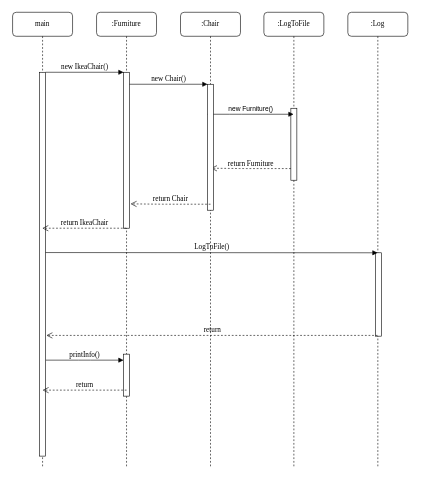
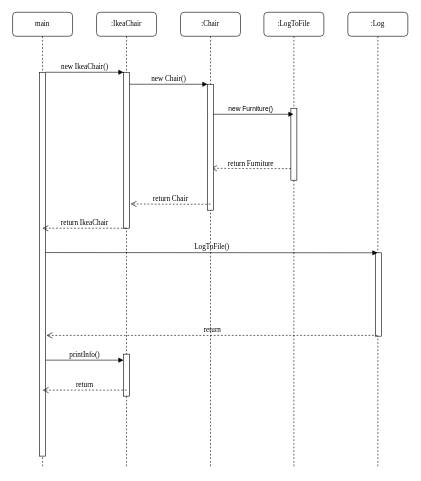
  <mxCell id="0" />
  <mxCell id="1" parent="0" />
- <mxCell id="2" value=":Furniture" style="shape=umlLifeline;perimeter=lifelinePerimeter;whiteSpace=wrap;html=1;container=1;collapsible=0;recursiveResize=0;outlineConnect=0;rounded=1;shadow=0;comic=0;labelBackgroundColor=none;strokeWidth=1;fontFamily=Verdana;fontSize=12;align=center;" parent="1" vertex="1"><mxGeometry x="160" y="20" width="100" height="760" as="geometry" /></mxCell>
+ <mxCell id="2" value=":IkeaChair" style="shape=umlLifeline;perimeter=lifelinePerimeter;whiteSpace=wrap;html=1;container=1;collapsible=0;recursiveResize=0;outlineConnect=0;rounded=1;shadow=0;comic=0;labelBackgroundColor=none;strokeWidth=1;fontFamily=Verdana;fontSize=12;align=center;" parent="1" vertex="1"><mxGeometry x="160" y="20" width="100" height="760" as="geometry" /></mxCell>
  <mxCell id="3" value="" style="html=1;points=[];perimeter=orthogonalPerimeter;rounded=0;shadow=0;comic=0;labelBackgroundColor=none;strokeWidth=1;fontFamily=Verdana;fontSize=12;align=center;" parent="2" vertex="1"><mxGeometry x="45" y="100" width="10" height="260" as="geometry" /></mxCell>
  <mxCell id="4" value="" style="html=1;points=[];perimeter=orthogonalPerimeter;rounded=0;shadow=0;comic=0;labelBackgroundColor=none;strokeWidth=1;fontFamily=Verdana;fontSize=12;align=center;" parent="2" vertex="1"><mxGeometry x="45" y="570" width="10" height="70" as="geometry" /></mxCell>
  <mxCell id="5" value="printInfo()" style="html=1;verticalAlign=bottom;endArrow=block;entryX=0;entryY=0;labelBackgroundColor=none;fontFamily=Verdana;fontSize=12;edgeStyle=elbowEdgeStyle;elbow=vertical;" parent="2" edge="1"><mxGeometry relative="1" as="geometry"><mxPoint x="-85" y="580" as="sourcePoint" /><mxPoint x="45" y="580.0" as="targetPoint" /></mxGeometry></mxCell>
  <mxCell id="6" value=":LogToFile" style="shape=umlLifeline;perimeter=lifelinePerimeter;whiteSpace=wrap;html=1;container=1;collapsible=0;recursiveResize=0;outlineConnect=0;rounded=1;shadow=0;comic=0;labelBackgroundColor=none;strokeWidth=1;fontFamily=Verdana;fontSize=12;align=center;" parent="1" vertex="1"><mxGeometry x="439" y="20" width="100" height="760" as="geometry" /></mxCell>
  <mxCell id="7" value="" style="html=1;points=[];perimeter=orthogonalPerimeter;rounded=0;shadow=0;comic=0;labelBackgroundColor=none;strokeWidth=1;fontFamily=Verdana;fontSize=12;align=center;" parent="6" vertex="1"><mxGeometry x="45" y="160" width="10" height="120" as="geometry" /></mxCell>
  <mxCell id="8" value="&lt;span style=&quot;font-family: &amp;#34;helvetica&amp;#34; ; font-size: 11px&quot;&gt;new Furniture()&lt;/span&gt;" style="html=1;verticalAlign=bottom;endArrow=block;labelBackgroundColor=none;fontFamily=Verdana;fontSize=12;edgeStyle=elbowEdgeStyle;elbow=vertical;" parent="6" target="6" edge="1"><mxGeometry relative="1" as="geometry"><mxPoint x="-94" y="170" as="sourcePoint" /><mxPoint x="36" y="170.0" as="targetPoint" /></mxGeometry></mxCell>
  <mxCell id="9" value="return Furniture" style="html=1;verticalAlign=bottom;endArrow=open;dashed=1;endSize=8;labelBackgroundColor=none;fontFamily=Verdana;fontSize=12;entryX=1.167;entryY=0.844;entryDx=0;entryDy=0;entryPerimeter=0;" parent="6" edge="1"><mxGeometry relative="1" as="geometry"><mxPoint x="-88.33" y="260.0" as="targetPoint" /><mxPoint x="45" y="260.56" as="sourcePoint" /><Array as="points"><mxPoint x="-34.5" y="260.56" /></Array></mxGeometry></mxCell>
  <mxCell id="10" value=":Log" style="shape=umlLifeline;perimeter=lifelinePerimeter;whiteSpace=wrap;html=1;container=1;collapsible=0;recursiveResize=0;outlineConnect=0;rounded=1;shadow=0;comic=0;labelBackgroundColor=none;strokeWidth=1;fontFamily=Verdana;fontSize=12;align=center;" parent="1" vertex="1"><mxGeometry x="579" y="20" width="100" height="760" as="geometry" /></mxCell>
  <mxCell id="11" value="main" style="shape=umlLifeline;perimeter=lifelinePerimeter;whiteSpace=wrap;html=1;container=1;collapsible=0;recursiveResize=0;outlineConnect=0;rounded=1;shadow=0;comic=0;labelBackgroundColor=none;strokeWidth=1;fontFamily=Verdana;fontSize=12;align=center;" parent="1" vertex="1"><mxGeometry x="20" y="20" width="100" height="760" as="geometry" /></mxCell>
  <mxCell id="12" value="" style="html=1;points=[];perimeter=orthogonalPerimeter;rounded=0;shadow=0;comic=0;labelBackgroundColor=none;strokeWidth=1;fontFamily=Verdana;fontSize=12;align=center;" parent="11" vertex="1"><mxGeometry x="45" y="100" width="10" height="640" as="geometry" /></mxCell>
  <mxCell id="13" value="" style="html=1;points=[];perimeter=orthogonalPerimeter;rounded=0;shadow=0;comic=0;labelBackgroundColor=none;strokeWidth=1;fontFamily=Verdana;fontSize=12;align=center;" parent="1" vertex="1"><mxGeometry x="625" y="421" width="10" height="139" as="geometry" /></mxCell>
  <mxCell id="14" value="new IkeaChair()" style="html=1;verticalAlign=bottom;endArrow=block;entryX=0;entryY=0;labelBackgroundColor=none;fontFamily=Verdana;fontSize=12;edgeStyle=elbowEdgeStyle;elbow=vertical;" parent="1" source="12" target="3" edge="1"><mxGeometry relative="1" as="geometry"><mxPoint x="140" y="130" as="sourcePoint" /></mxGeometry></mxCell>
  <mxCell id="15" value="new Chair()" style="html=1;verticalAlign=bottom;endArrow=block;entryX=0;entryY=0;labelBackgroundColor=none;fontFamily=Verdana;fontSize=12;edgeStyle=elbowEdgeStyle;elbow=vertical;" parent="1" source="3" target="20" edge="1"><mxGeometry relative="1" as="geometry"><mxPoint x="290" y="140" as="sourcePoint" /></mxGeometry></mxCell>
  <mxCell id="16" value="return IkeaChair" style="html=1;verticalAlign=bottom;endArrow=open;dashed=1;endSize=8;labelBackgroundColor=none;fontFamily=Verdana;fontSize=12;" parent="1" edge="1"><mxGeometry relative="1" as="geometry"><mxPoint x="69.5" y="380" as="targetPoint" /><mxPoint x="209.5" y="380" as="sourcePoint" /><Array as="points"><mxPoint x="130" y="380" /></Array></mxGeometry></mxCell>
  <mxCell id="17" value="LogToFile()" style="html=1;verticalAlign=bottom;endArrow=block;labelBackgroundColor=none;fontFamily=Verdana;fontSize=12;edgeStyle=elbowEdgeStyle;elbow=vertical;exitX=0.9;exitY=0.365;exitDx=0;exitDy=0;exitPerimeter=0;" parent="1" edge="1"><mxGeometry relative="1" as="geometry"><mxPoint x="75" y="420.6" as="sourcePoint" /><mxPoint x="628.5" y="421" as="targetPoint" /></mxGeometry></mxCell>
  <mxCell id="18" value="return" style="html=1;verticalAlign=bottom;endArrow=open;dashed=1;endSize=8;labelBackgroundColor=none;fontFamily=Verdana;fontSize=12;entryX=1.033;entryY=0.679;entryDx=0;entryDy=0;entryPerimeter=0;" parent="1" edge="1"><mxGeometry relative="1" as="geometry"><mxPoint x="76.33" y="558.76" as="targetPoint" /><mxPoint x="628.5" y="558.76" as="sourcePoint" /><Array as="points" /></mxGeometry></mxCell>
  <mxCell id="19" value=":Chair" style="shape=umlLifeline;perimeter=lifelinePerimeter;whiteSpace=wrap;html=1;container=1;collapsible=0;recursiveResize=0;outlineConnect=0;rounded=1;shadow=0;comic=0;labelBackgroundColor=none;strokeWidth=1;fontFamily=Verdana;fontSize=12;align=center;" parent="1" vertex="1"><mxGeometry x="300" y="20" width="100" height="760" as="geometry" /></mxCell>
  <mxCell id="20" value="" style="html=1;points=[];perimeter=orthogonalPerimeter;rounded=0;shadow=0;comic=0;labelBackgroundColor=none;strokeWidth=1;fontFamily=Verdana;fontSize=12;align=center;" parent="19" vertex="1"><mxGeometry x="45" y="120" width="10" height="210" as="geometry" /></mxCell>
  <mxCell id="21" value="return Chair" style="html=1;verticalAlign=bottom;endArrow=open;dashed=1;endSize=8;labelBackgroundColor=none;fontFamily=Verdana;fontSize=12;entryX=1.167;entryY=0.844;entryDx=0;entryDy=0;entryPerimeter=0;" parent="1" target="3" edge="1"><mxGeometry relative="1" as="geometry"><mxPoint x="220" y="340" as="targetPoint" /><mxPoint x="350" y="340" as="sourcePoint" /><Array as="points"><mxPoint x="270.5" y="340" /></Array></mxGeometry></mxCell>
  <mxCell id="22" value="return" style="html=1;verticalAlign=bottom;endArrow=open;dashed=1;endSize=8;labelBackgroundColor=none;fontFamily=Verdana;fontSize=12;" parent="1" edge="1"><mxGeometry relative="1" as="geometry"><mxPoint x="70" y="650" as="targetPoint" /><mxPoint x="210" y="650" as="sourcePoint" /><Array as="points"><mxPoint x="130.5" y="650" /></Array></mxGeometry></mxCell>
